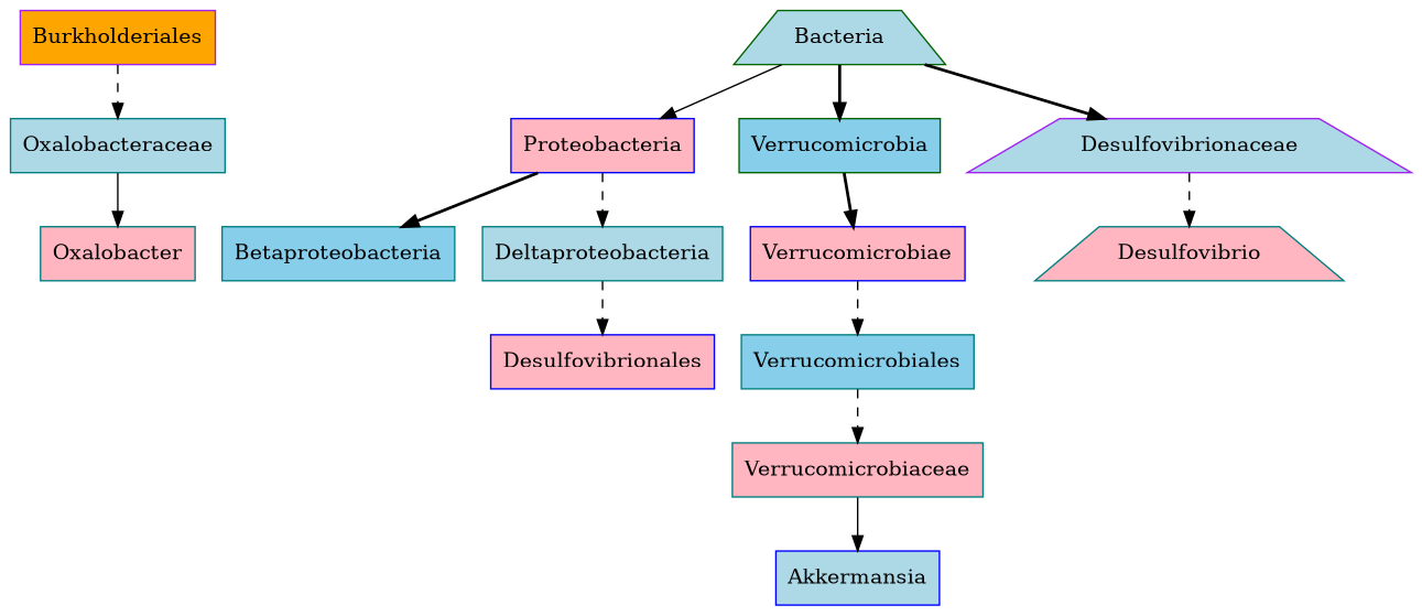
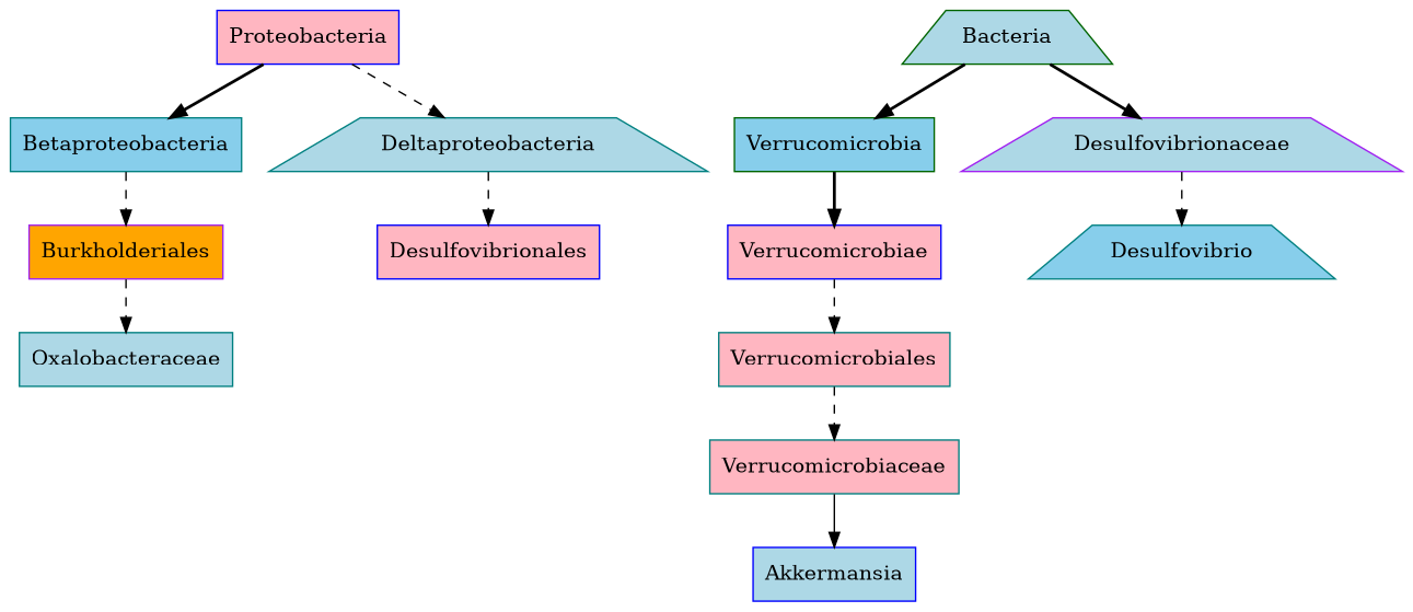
  digraph {
    node [color=teal fillcolor=lightpink shape=box style=filled]
    edge [style=dashed]
-   n1 [label=Oxalobacter]
    n2 [fillcolor=lightblue label=Oxalobacteraceae]
    n3 [color=purple fillcolor=orange label=Burkholderiales]
    n4 [fillcolor=skyblue label=Betaproteobacteria]
    n5 [color=blue label=Proteobacteria]
-   n6 [fillcolor=lightblue label=Deltaproteobacteria]
+   n6 [fillcolor=lightblue label=Deltaproteobacteria shape=trapezium]
    n7 [color=blue label=Desulfovibrionales]
    n8 [color=darkgreen fillcolor=lightblue label=Bacteria shape=trapezium]
    n9 [color=darkgreen fillcolor=skyblue label=Verrucomicrobia]
    n10 [color=purple fillcolor=lightblue label=Desulfovibrionaceae shape=trapezium]
    n11 [color=blue label=Verrucomicrobiae]
-   n12 [label=Desulfovibrio shape=trapezium]
+   n12 [fillcolor=skyblue label=Desulfovibrio shape=trapezium]
    n13 [color=blue fillcolor=lightblue label=Akkermansia]
    n14 [label=Verrucomicrobiaceae]
-   n15 [fillcolor=skyblue label=Verrucomicrobiales]
-   n2 -> n1 [style=solid]
+   n15 [label=Verrucomicrobiales]
    n3 -> n2
+   n4 -> n3
    n5 -> n4 [style=bold]
    n5 -> n6
    n6 -> n7
-   n8 -> n5 [style=solid]
    n8 -> n9 [style=bold]
    n8 -> n10 [style=bold]
    n9 -> n11 [style=bold]
    n10 -> n12
    n11 -> n15
    n14 -> n13 [style=solid]
    n15 -> n14
  }
